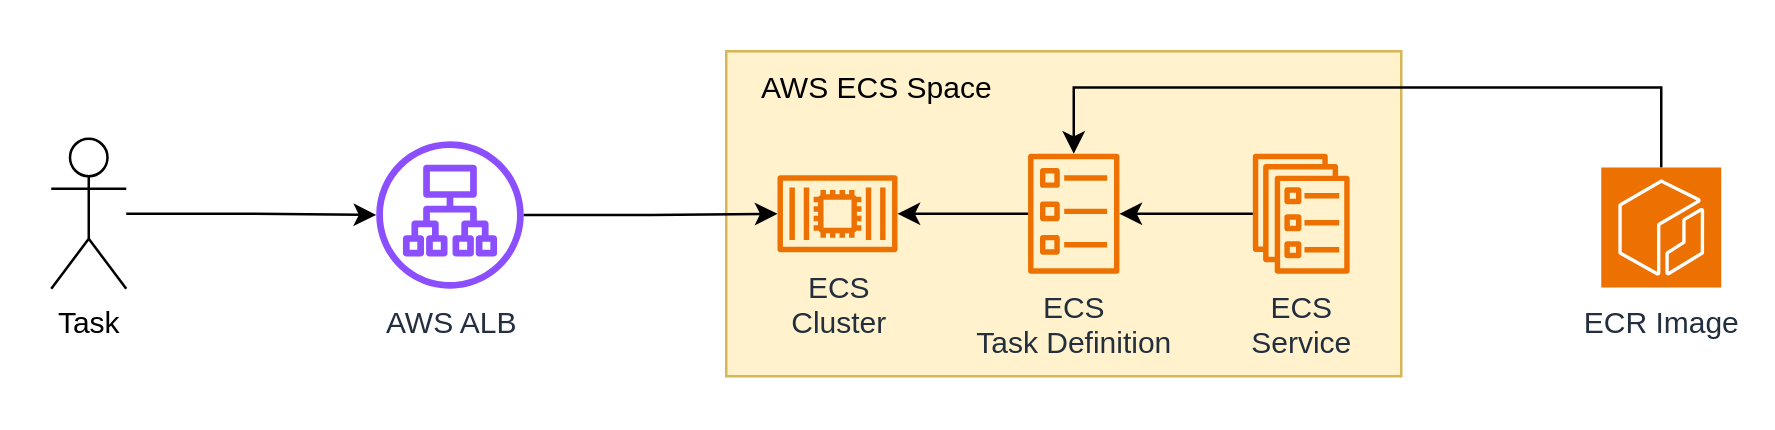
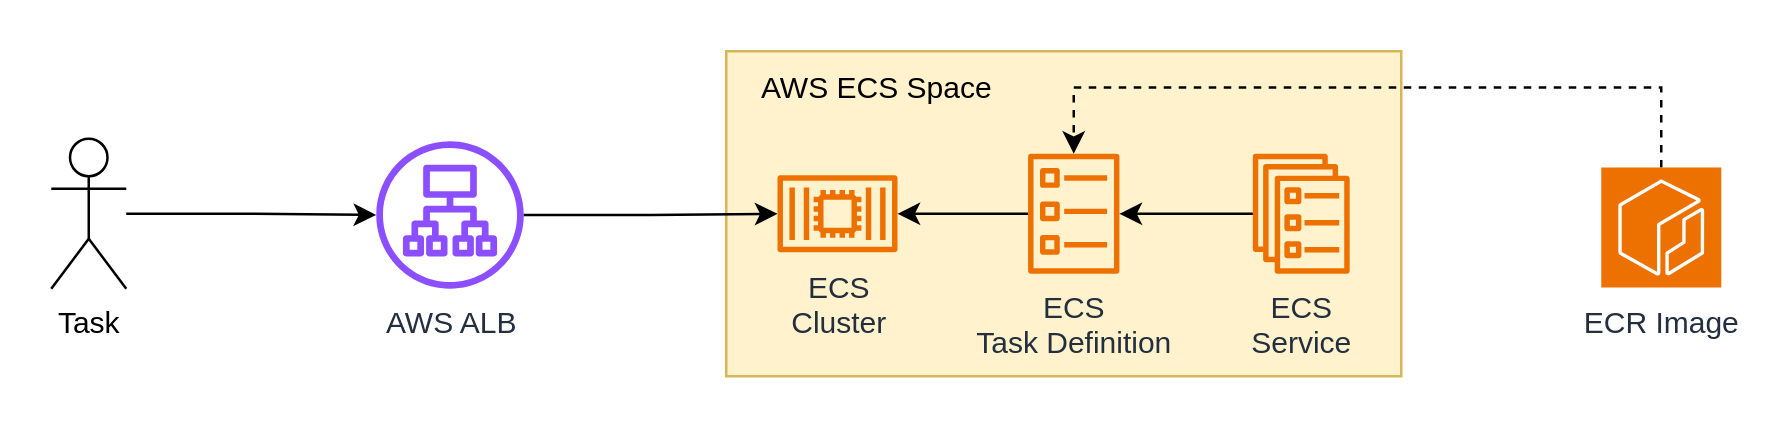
  <mxCell id="0" />
  <mxCell id="1" parent="0" />
  <mxCell id="2" style="edgeStyle=orthogonalEdgeStyle;rounded=0;orthogonalLoop=1;jettySize=auto;html=1;" edge="1" parent="1" source="3" target="4"><mxGeometry relative="1" as="geometry" /></mxCell>
  <mxCell id="3" value="Task" style="shape=umlActor;verticalLabelPosition=bottom;verticalAlign=top;html=1;outlineConnect=0;" vertex="1" parent="1"><mxGeometry x="20" y="55" width="30" height="60" as="geometry" /></mxCell>
  <mxCell id="4" value="AWS ALB" style="sketch=0;outlineConnect=0;fontColor=#232F3E;gradientColor=none;fillColor=#8C4FFF;strokeColor=none;dashed=0;verticalLabelPosition=bottom;verticalAlign=top;align=center;html=1;fontSize=12;fontStyle=0;aspect=fixed;pointerEvents=1;shape=mxgraph.aws4.application_load_balancer;" vertex="1" parent="1"><mxGeometry x="150" y="56" width="59" height="59" as="geometry" /></mxCell>
  <mxCell id="5" value="" style="group" vertex="1" connectable="0" parent="1"><mxGeometry x="290" y="20" width="270" height="130" as="geometry" /></mxCell>
  <mxCell id="6" value="" style="rounded=0;whiteSpace=wrap;html=1;fillColor=#fff2cc;strokeColor=#d6b656;" vertex="1" parent="5"><mxGeometry width="270" height="130" as="geometry" /></mxCell>
  <mxCell id="7" value="AWS ECS Space" style="text;html=1;align=center;verticalAlign=middle;resizable=0;points=[];autosize=1;strokeColor=none;fillColor=none;" vertex="1" parent="5"><mxGeometry width="120" height="30" as="geometry" /></mxCell>
  <mxCell id="8" value="ECS&lt;br&gt;Service" style="sketch=0;outlineConnect=0;fontColor=#232F3E;gradientColor=none;fillColor=#ED7100;strokeColor=none;dashed=0;verticalLabelPosition=bottom;verticalAlign=top;align=center;html=1;fontSize=12;fontStyle=0;aspect=fixed;pointerEvents=1;shape=mxgraph.aws4.ecs_service;" vertex="1" parent="5"><mxGeometry x="210.5" y="41" width="39" height="48" as="geometry" /></mxCell>
  <mxCell id="9" value="ECS&lt;br&gt;Task Definition" style="sketch=0;outlineConnect=0;fontColor=#232F3E;gradientColor=none;fillColor=#ED7100;strokeColor=none;dashed=0;verticalLabelPosition=bottom;verticalAlign=top;align=center;html=1;fontSize=12;fontStyle=0;aspect=fixed;pointerEvents=1;shape=mxgraph.aws4.ecs_task;" vertex="1" parent="5"><mxGeometry x="120.5" y="41" width="37" height="48" as="geometry" /></mxCell>
  <mxCell id="10" value="ECS&lt;br&gt;Cluster" style="sketch=0;outlineConnect=0;fontColor=#232F3E;gradientColor=none;fillColor=#ED7100;strokeColor=none;dashed=0;verticalLabelPosition=bottom;verticalAlign=top;align=center;html=1;fontSize=12;fontStyle=0;aspect=fixed;pointerEvents=1;shape=mxgraph.aws4.container_2;" vertex="1" parent="5"><mxGeometry x="20.5" y="49.5" width="48" height="31" as="geometry" /></mxCell>
  <mxCell id="11" style="edgeStyle=orthogonalEdgeStyle;rounded=0;orthogonalLoop=1;jettySize=auto;html=1;" edge="1" parent="5" source="8" target="9"><mxGeometry relative="1" as="geometry" /></mxCell>
  <mxCell id="12" style="edgeStyle=orthogonalEdgeStyle;rounded=0;orthogonalLoop=1;jettySize=auto;html=1;" edge="1" parent="5" source="9" target="10"><mxGeometry relative="1" as="geometry" /></mxCell>
  <mxCell id="13" style="edgeStyle=orthogonalEdgeStyle;rounded=0;orthogonalLoop=1;jettySize=auto;html=1;" edge="1" parent="1" source="4" target="10"><mxGeometry relative="1" as="geometry" /></mxCell>
- <mxCell id="14" style="edgeStyle=orthogonalEdgeStyle;rounded=0;orthogonalLoop=1;jettySize=auto;html=1;" edge="1" parent="1" source="15" target="9"><mxGeometry relative="1" as="geometry"><Array as="points"><mxPoint x="664" y="34.5" /><mxPoint x="429" y="34.5" /></Array></mxGeometry></mxCell>
+ <mxCell id="14" style="edgeStyle=orthogonalEdgeStyle;rounded=0;orthogonalLoop=1;jettySize=auto;html=1;dashed=1;" edge="1" parent="1" source="15" target="9"><mxGeometry relative="1" as="geometry"><Array as="points"><mxPoint x="664" y="34.5" /><mxPoint x="429" y="34.5" /></Array></mxGeometry></mxCell>
  <mxCell id="15" value="ECR Image" style="sketch=0;points=[[0,0,0],[0.25,0,0],[0.5,0,0],[0.75,0,0],[1,0,0],[0,1,0],[0.25,1,0],[0.5,1,0],[0.75,1,0],[1,1,0],[0,0.25,0],[0,0.5,0],[0,0.75,0],[1,0.25,0],[1,0.5,0],[1,0.75,0]];outlineConnect=0;fontColor=#232F3E;fillColor=#ED7100;strokeColor=#ffffff;dashed=0;verticalLabelPosition=bottom;verticalAlign=top;align=center;html=1;fontSize=12;fontStyle=0;aspect=fixed;shape=mxgraph.aws4.resourceIcon;resIcon=mxgraph.aws4.ecr;" vertex="1" parent="1"><mxGeometry x="640" y="66.5" width="48" height="48" as="geometry" /></mxCell>
